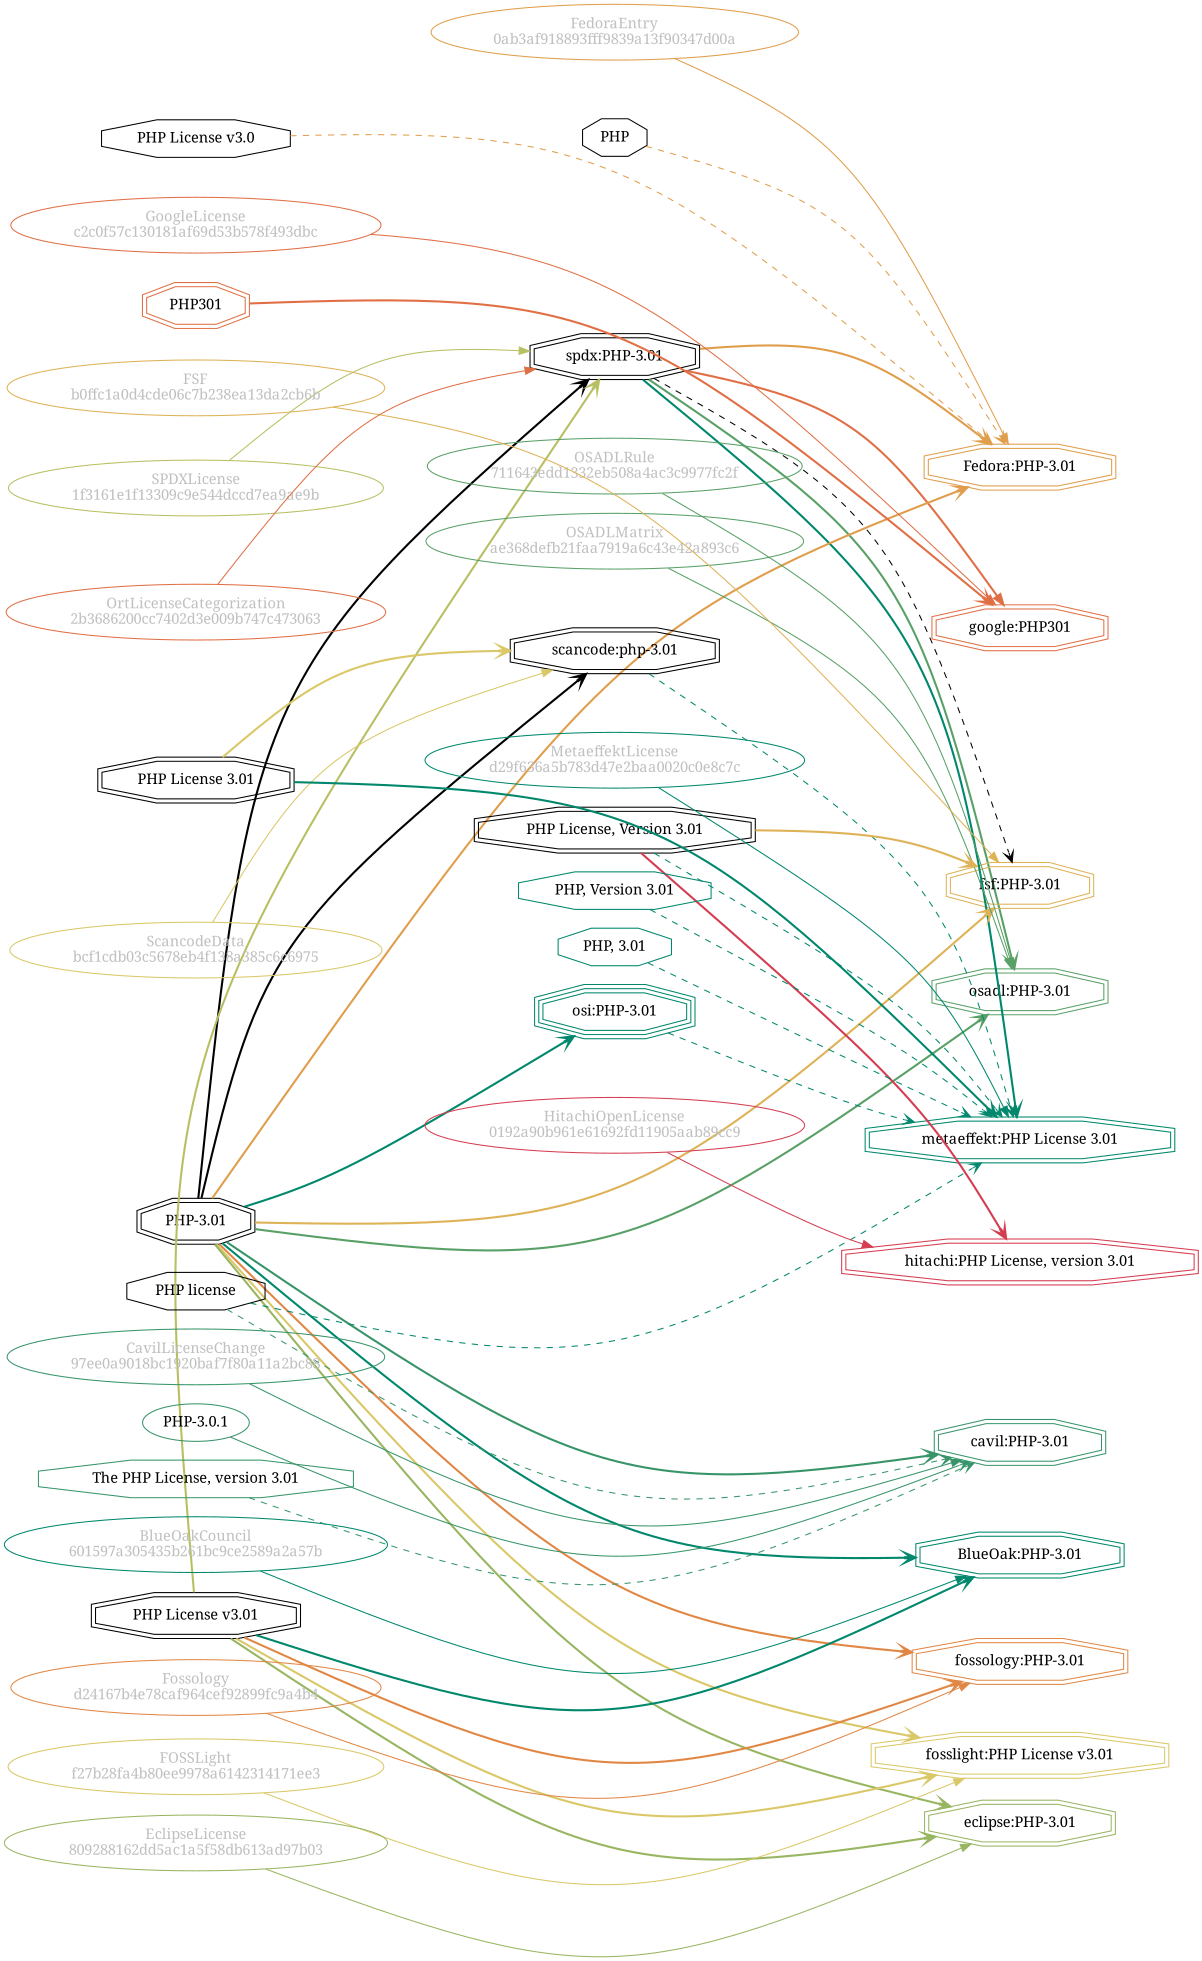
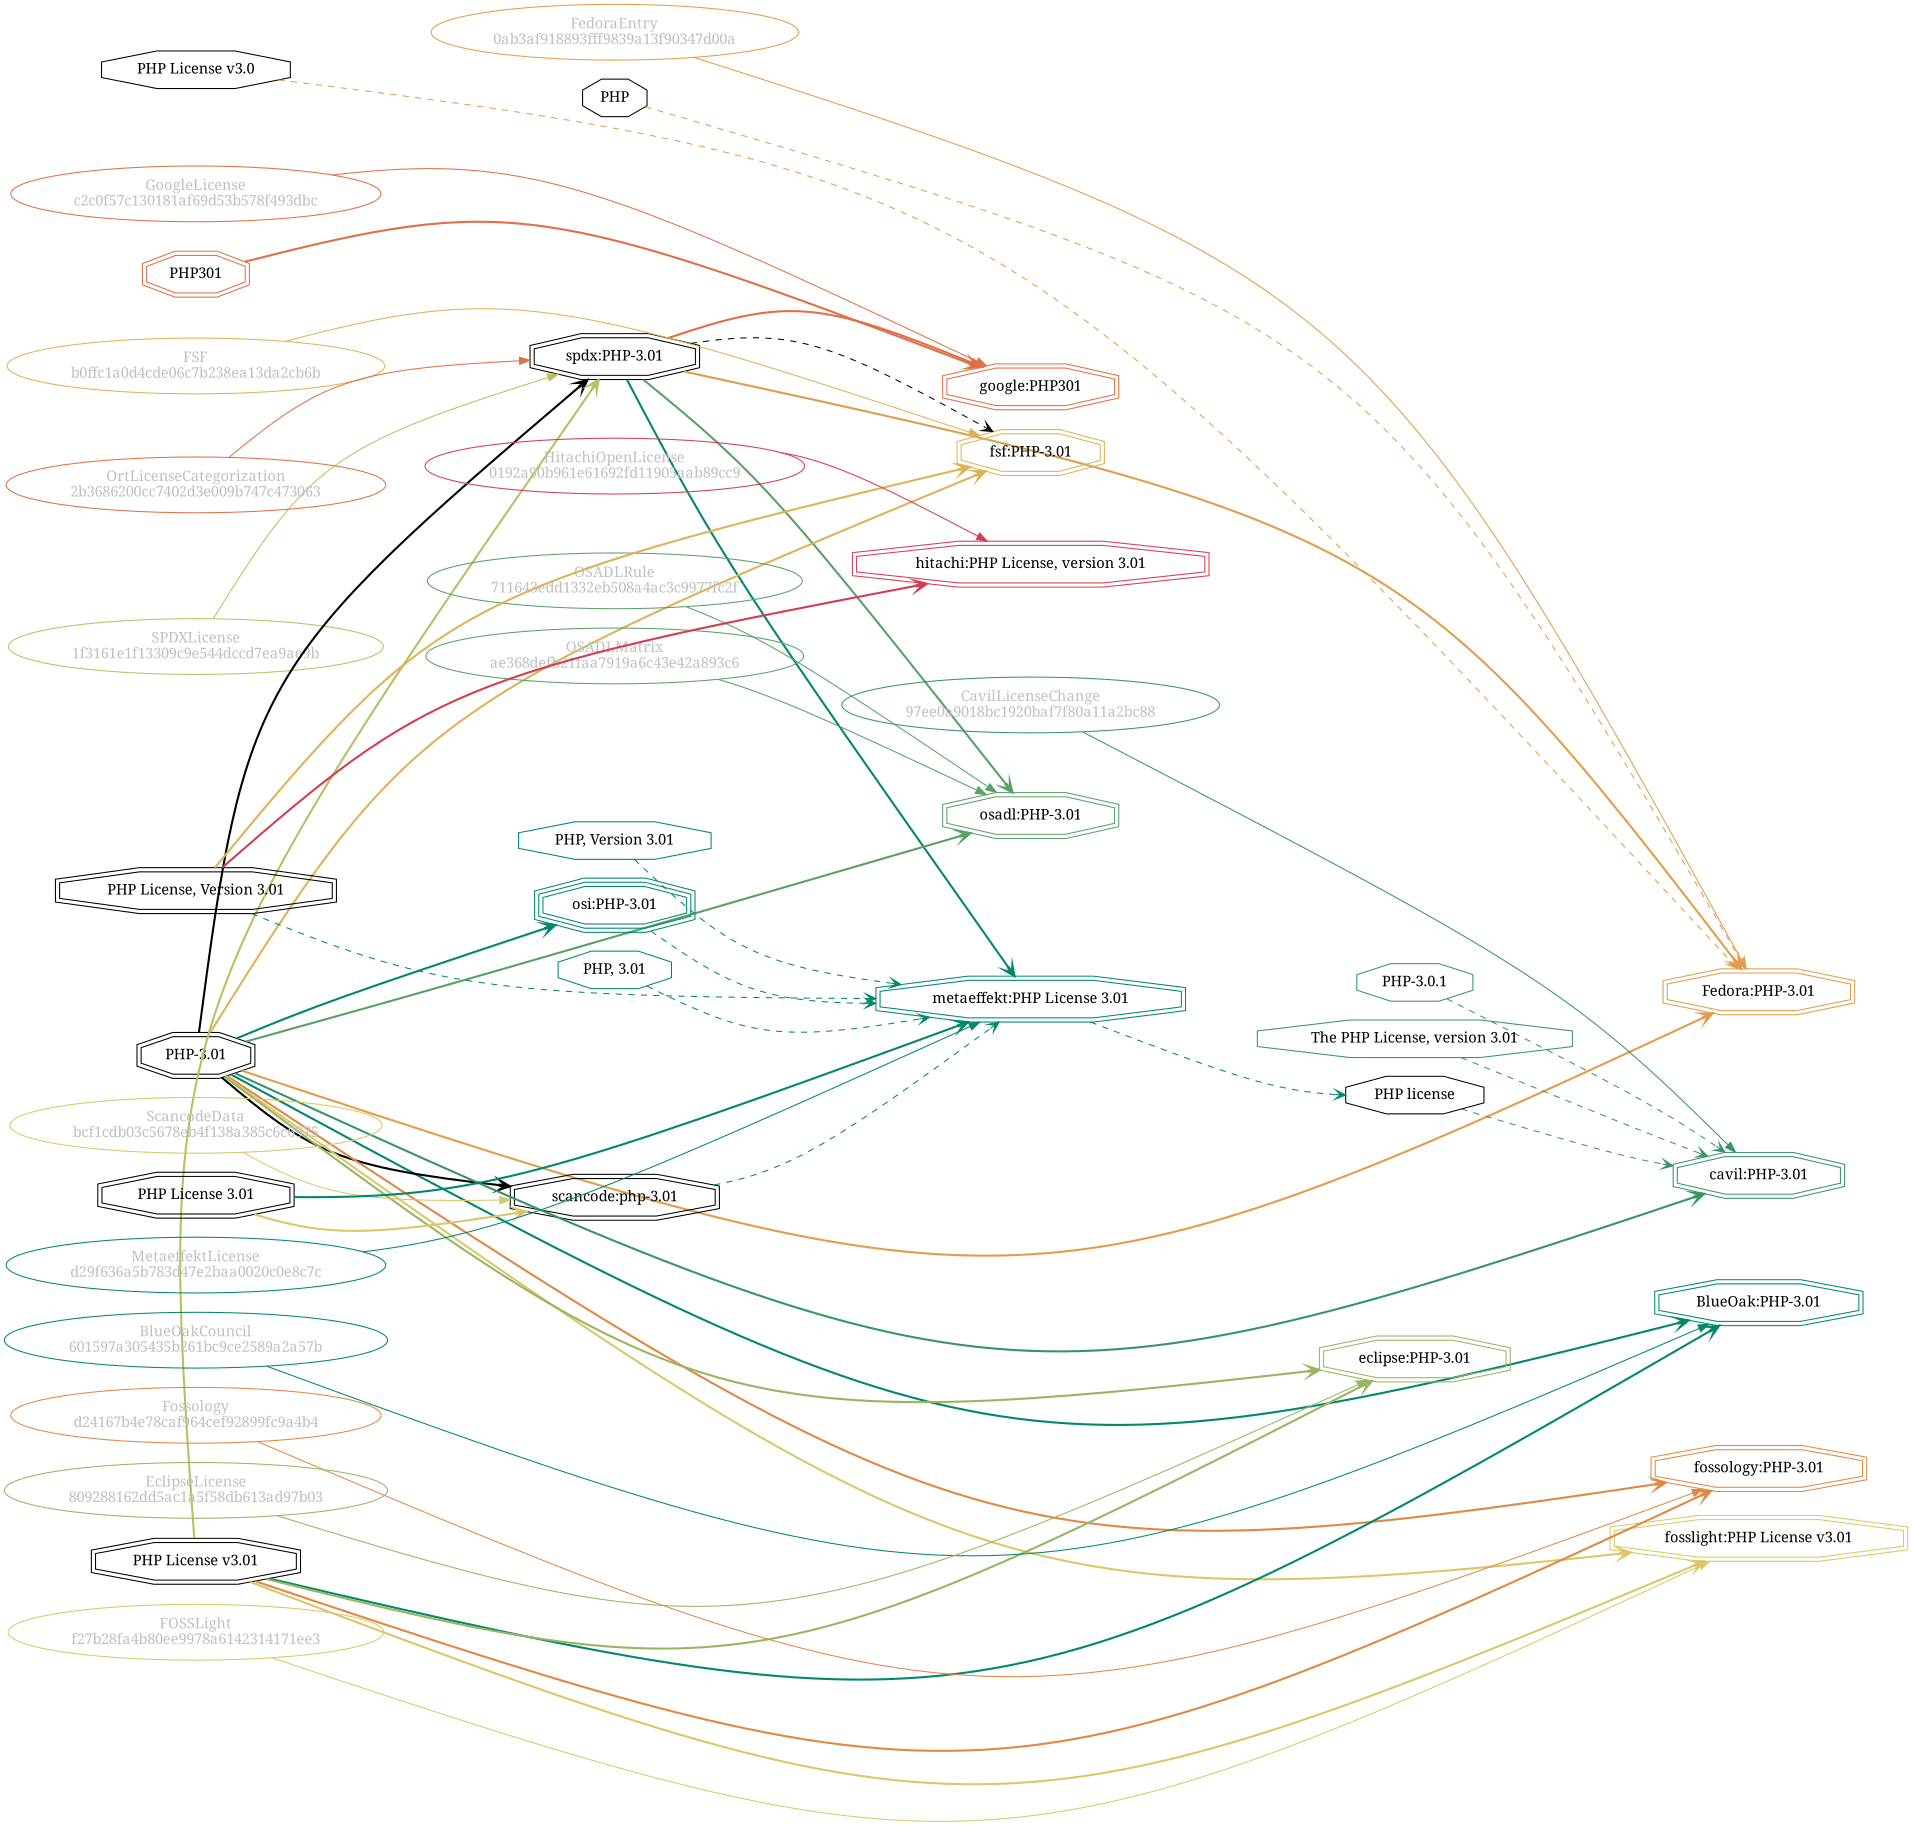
  strict digraph {
    fontname="Noto Serif"
    rankdir=LR
    splines=curved
    node [fontname="Noto Serif" shape=doubleoctagon]
    edge [arrowhead=vee color="#00876c" fontname="Noto Serif" style=bold weight=0.5]
    n1 [label="PHP License v3.0" shape=octagon]
    n2 [color="#e09d4b" label="Fedora:PHP-3.01"]
    n3 [color="#b8bf62" fillcolor="beige;1" fontcolor=gray label="SPDXLicense\n1f3161e1f13309c9e544dccd7ea9ae9b" shape=ellipse]
    n4 [label="spdx:PHP-3.01"]
    n5 [color="#e06f45" label="google:PHP301"]
    n6 [color="#58a066" label="osadl:PHP-3.01"]
    n7 [color="#deb256" label="fsf:PHP-3.01"]
    n8 [color="#00876c" label="metaeffekt:PHP License 3.01"]
    n9 [label="PHP-3.01"]
    n10 [color="#00876c" label="BlueOak:PHP-3.01"]
    n11 [label="scancode:php-3.01"]
    n12 [color="#e18745" label="fossology:PHP-3.01"]
    n13 [color="#379469" label="cavil:PHP-3.01"]
    n14 [color="#00876c" label="osi:PHP-3.01" shape=tripleoctagon]
    n15 [color="#dac767" label="fosslight:PHP License v3.01"]
    n16 [color="#98b561" label="eclipse:PHP-3.01"]
    n17 [label="PHP License v3.01"]
    n18 [color="#e06f45" fillcolor="beige;1" fontcolor=gray label="GoogleLicense\nc2c0f57c130181af69d53b578f493dbc" shape=ellipse]
    n19 [color="#e06f45" label=PHP301]
    n20 [color="#e09d4b" fillcolor="beige;1" fontcolor=gray label="FedoraEntry\n0ab3af918893fff9839a13f90347d00a" shape=ellipse]
    n21 [label=PHP shape=octagon]
    n22 [color="#00876c" fillcolor="beige;1" fontcolor=gray label="BlueOakCouncil\n601597a305435b261bc9ce2589a2a57b" shape=ellipse]
    n23 [color="#58a066" fillcolor="beige;1" fontcolor=gray label="OSADLRule\n711643edd1332eb508a4ac3c9977fc2f" shape=ellipse]
    n24 [color="#58a066" fillcolor="beige;1" fontcolor=gray label="OSADLMatrix\nae368defb21faa7919a6c43e42a893c6" shape=ellipse]
    n25 [color="#deb256" fillcolor="beige;1" fontcolor=gray label="FSF\nb0ffc1a0d4cde06c7b238ea13da2cb6b" shape=ellipse]
    n26 [label="PHP License, Version 3.01"]
    n27 [color="#d43d51" label="hitachi:PHP License, version 3.01"]
    n28 [color="#dac767" fillcolor="beige;1" fontcolor=gray label="ScancodeData\nbcf1cdb03c5678eb4f138a385c6c6975" shape=ellipse]
    n29 [label="PHP License 3.01"]
    n30 [color="#e18745" fillcolor="beige;1" fontcolor=gray label="Fossology\nd24167b4e78caf964cef92899fc9a4b4" shape=ellipse]
    n31 [label="PHP license" shape=octagon]
    n32 [color="#e06f45" fillcolor="beige;1" fontcolor=gray label="OrtLicenseCategorization\n2b3686200cc7402d3e009b747c473063" shape=ellipse]
    n33 [color="#379469" fillcolor="beige;1" fontcolor=gray label="CavilLicenseChange\n97ee0a9018bc1920baf7f80a11a2bc88" shape=ellipse]
-   n34 [color="#379469" label="PHP-3.0.1" shape=ellipse]
+   n34 [color="#379469" label="PHP-3.0.1" shape=octagon]
    n35 [color="#379469" label="The PHP License, version 3.01" shape=octagon]
    n36 [color="#00876c" fillcolor="beige;1" fontcolor=gray label="MetaeffektLicense\nd29f636a5b783d47e2baa0020c0e8c7c" shape=ellipse]
    n37 [color="#00876c" label="PHP, Version 3.01" shape=octagon]
    n38 [color="#00876c" label="PHP, 3.01" shape=octagon]
    n39 [color="#dac767" fillcolor="beige;1" fontcolor=gray label="FOSSLight\nf27b28fa4b80ee9978a6142314171ee3" shape=ellipse]
    n40 [color="#d43d51" fillcolor="beige;1" fontcolor=gray label="HitachiOpenLicense\n0192a90b961e61692fd11905aab89cc9" shape=ellipse]
    n41 [color="#98b561" fillcolor="beige;1" fontcolor=gray label="EclipseLicense\n809288162dd5ac1a5f58db613ad97b03" shape=ellipse]
    n1 -> n2 [color="#e09d4b" style=dashed]
    n3 -> n4 [color="#b8bf62" arrowhead="" style=""]
    n4 -> n2 [color="#e09d4b" weight=0.7]
    n4 -> n5 [arrowhead=normal color="#e06f45" weight=0.7]
    n4 -> n6 [color="#58a066" weight=0.7]
    n4 -> n7 [color=black style=dashed]
    n4 -> n8 [weight=0.7]
    n9 -> n2 [color="#e09d4b" weight=0.7]
    n9 -> n4 [weight=0.7 color=""]
    n9 -> n6 [color="#58a066" weight=0.7]
    n9 -> n7 [color="#deb256" weight=0.7]
    n9 -> n10 [weight=0.7]
    n9 -> n11 [weight=0.7 color=""]
    n9 -> n12 [color="#e18745" weight=0.7]
    n9 -> n13 [color="#379469" weight=0.7]
    n9 -> n14 [weight=0.7]
    n9 -> n15 [color="#dac767" weight=0.7]
    n9 -> n16 [color="#98b561" weight=0.7]
    n11 -> n8 [style=dashed]
    n14 -> n8 [style=dashed]
    n17 -> n4 [color="#b8bf62" weight=0.7]
    n17 -> n10 [weight=0.7]
    n17 -> n12 [color="#e18745" weight=0.7]
    n17 -> n15 [color="#dac767" weight=0.7]
    n17 -> n16 [color="#98b561" weight=0.7]
    n18 -> n5 [color="#e06f45" arrowhead="" style=""]
    n19 -> n5 [color="#e06f45" weight=0.7]
    n20 -> n2 [color="#e09d4b" arrowhead="" style=""]
    n21 -> n2 [color="#e09d4b" style=dashed]
    n22 -> n10 [arrowhead="" style=""]
    n23 -> n6 [color="#58a066" arrowhead="" style=""]
    n24 -> n6 [color="#58a066" arrowhead="" style=""]
    n25 -> n7 [color="#deb256" arrowhead="" style=""]
    n26 -> n7 [color="#deb256" weight=0.7]
    n26 -> n8 [style=dashed]
    n26 -> n27 [color="#d43d51" weight=0.7]
    n28 -> n11 [color="#dac767" arrowhead="" style=""]
    n29 -> n8 [weight=0.7]
    n29 -> n11 [color="#dac767" weight=0.7]
    n30 -> n12 [color="#e18745" arrowhead="" style=""]
-   n31 -> n8 [style=dashed]
+   n8 -> n31 [style=dashed]
    n31 -> n13 [color="#379469" style=dashed]
    n32 -> n4 [color="#e06f45" arrowhead="" style=""]
    n33 -> n13 [color="#379469" arrowhead="" style=""]
-   n34 -> n13 [color="#379469" style=solid]
+   n34 -> n13 [color="#379469" style=dashed]
    n35 -> n13 [color="#379469" style=dashed]
    n36 -> n8 [arrowhead="" style=""]
    n37 -> n8 [style=dashed]
    n38 -> n8 [style=dashed]
    n39 -> n15 [color="#dac767" arrowhead="" style=""]
    n40 -> n27 [color="#d43d51" arrowhead="" style=""]
    n41 -> n16 [color="#98b561" arrowhead="" style=""]
  }
